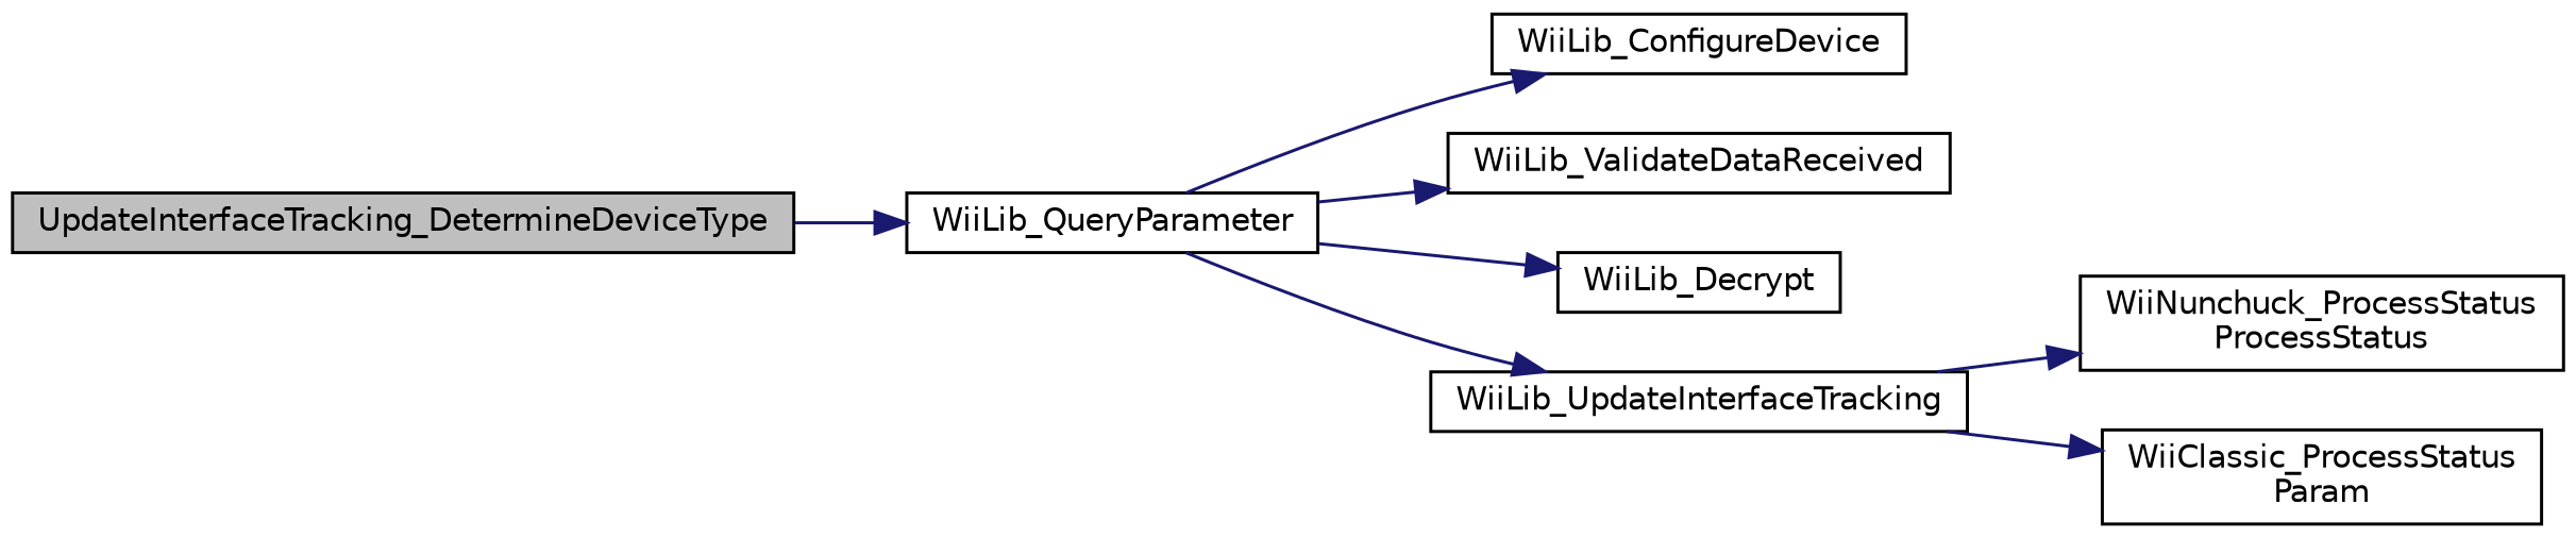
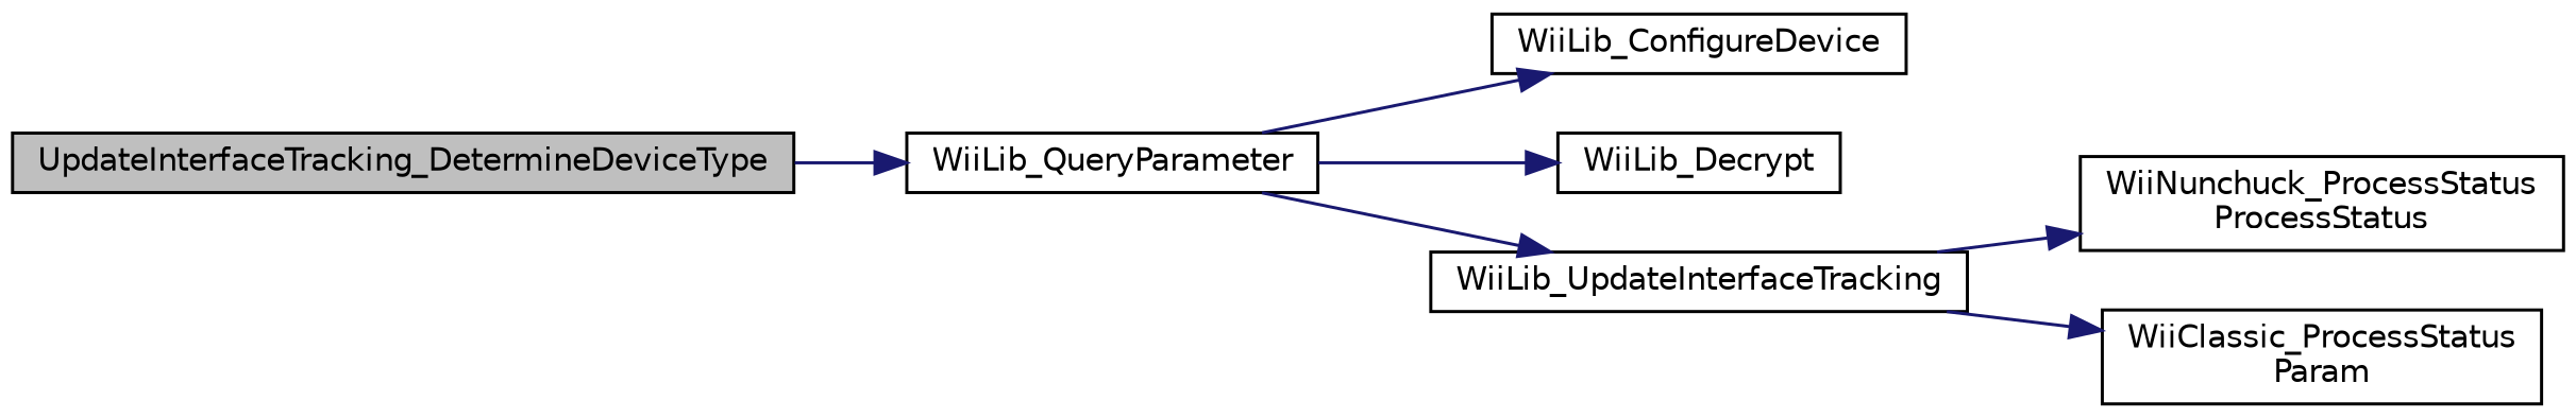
  digraph {
    rankdir=LR
    node [color=black fillcolor=white fontname=Helvetica fontsize=10 shape=record style=filled]
    edge [color=midnightblue fontname=Helvetica fontsize=10 labelfontname=Helvetica labelfontsize=10 style=solid]
    n1 [fillcolor=grey75 fontcolor=black height=0.2 label=UpdateInterfaceTracking_DetermineDeviceType width=0.4]
    n2 [height=0.2 label=WiiLib_QueryParameter width=0.4]
    n3 [height=0.2 label=WiiLib_ConfigureDevice width=0.4]
-   n4 [height=0.2 label=WiiLib_ValidateDataReceived width=0.4]
    n5 [height=0.2 label=WiiLib_Decrypt width=0.4]
    n6 [height=0.2 label=WiiLib_UpdateInterfaceTracking width=0.4]
    n7 [height=0.2 label="WiiNunchuck_ProcessStatus\lProcessStatus" width=0.4]
    n8 [height=0.2 label="WiiClassic_ProcessStatus\lParam" width=0.4]
    n1 -> n2
    n2 -> n3
-   n2 -> n4
    n2 -> n5
    n2 -> n6
    n6 -> n7
    n6 -> n8
  }
